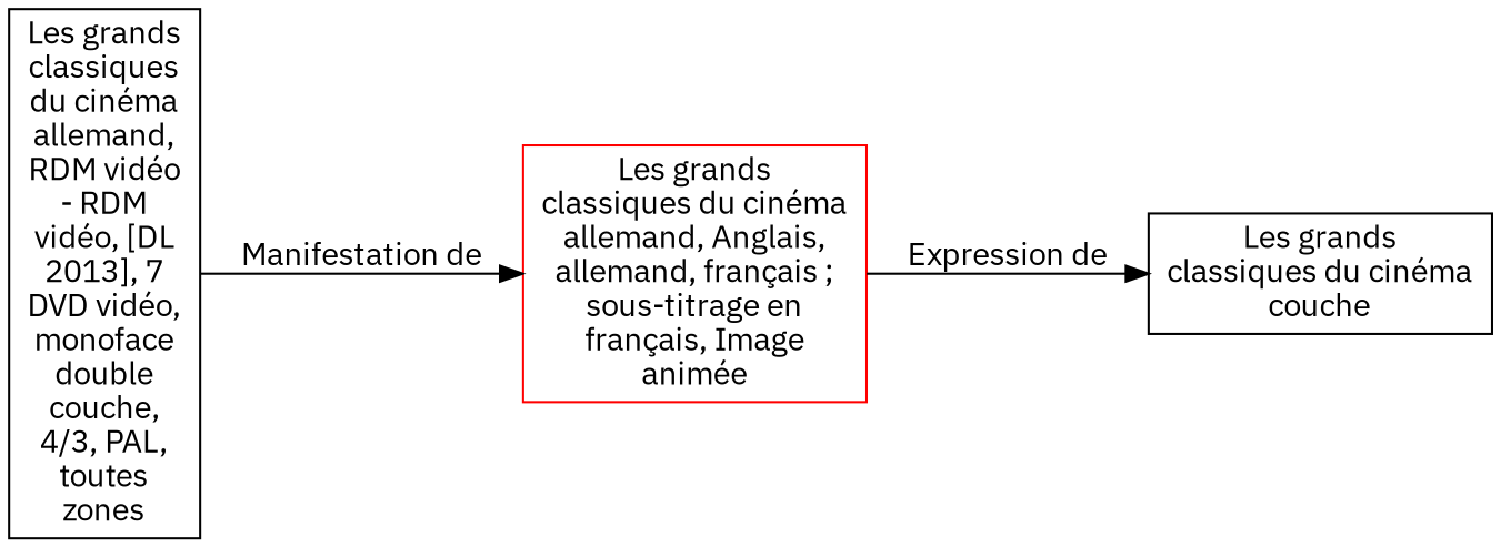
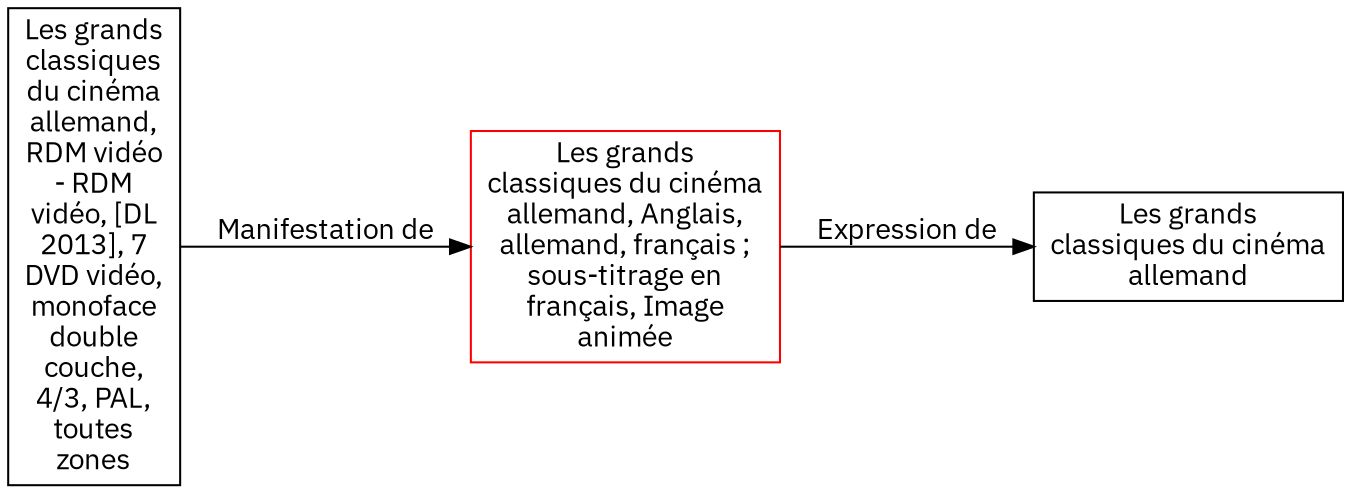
  digraph {
    rankdir=LR
    fontname="IBM Plex Sans"
    node [align=left shape=rect fontname="IBM Plex Sans"]
    edge [fontname="IBM Plex Sans"]
    n1 [color=red label="Les grands\nclassiques du cinéma\nallemand, Anglais,\nallemand, français ;\nsous-titrage en\nfrançais, Image\nanimée"]
-   n2 [label="Les grands\nclassiques du cinéma\ncouche"]
+   n2 [label="Les grands\nclassiques du cinéma\nallemand"]
    n3 [label="Les grands\nclassiques\ndu cinéma\nallemand,\nRDM vidéo\n- RDM\nvidéo, [DL\n2013], 7\nDVD vidéo,\nmonoface\ndouble\ncouche,\n4/3, PAL,\ntoutes\nzones"]
    n1 -> n2 [label="Expression de"]
    n3 -> n1 [label="Manifestation de"]
  }
